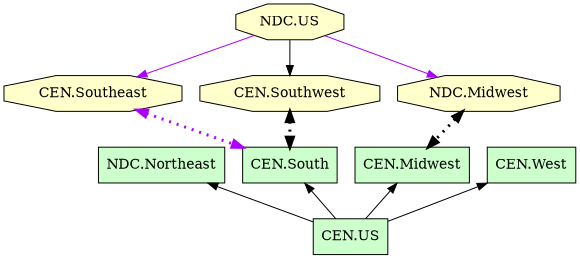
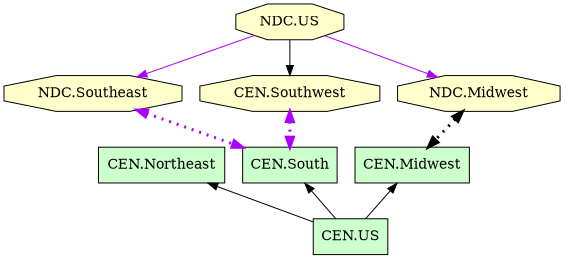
  digraph {
    rankdir=TB
    node [fillcolor="#CCFFCC" shape=box style=filled]
    edge [color="#000000" constraint=true dir=back penwidth=1 style=solid]
    "CEN.US"
-   "CEN.Northeast" [label="NDC.Northeast"]
+   "CEN.Northeast"
    "CEN.Midwest"
-   "CEN.West"
    "CEN.South"
-   "NDC.Southeast" [fillcolor="#FFFFCC" shape=octagon label="CEN.Southeast"]
+   "NDC.Southeast" [fillcolor="#FFFFCC" shape=octagon]
    "NDC.Midwest" [fillcolor="#FFFFCC" shape=octagon]
    n8 [fillcolor="#FFFFCC" label="CEN.Southwest" shape=octagon]
    "NDC.US" [fillcolor="#FFFFCC" shape=octagon]
    "CEN.Northeast" -> "CEN.US"
    "CEN.Midwest" -> "CEN.US"
-   "CEN.West" -> "CEN.US"
    "CEN.South" -> "CEN.US"
    "NDC.Southeast" -> "CEN.South" [color="#AA00FF" dir=both penwidth=3 style=dotted]
    "NDC.Midwest" -> "CEN.Midwest" [dir=both penwidth=3 style=dotted]
-   n8 -> "CEN.South" [dir=both penwidth=3 style=dotted]
+   n8 -> "CEN.South" [color="#AA00FF" dir=both penwidth=3 style=dotted]
    "NDC.US" -> "NDC.Southeast" [color="#AA00FF" dir=""]
    "NDC.US" -> "NDC.Midwest" [color="#AA00FF" dir=""]
    "NDC.US" -> n8 [dir=""]
  }
